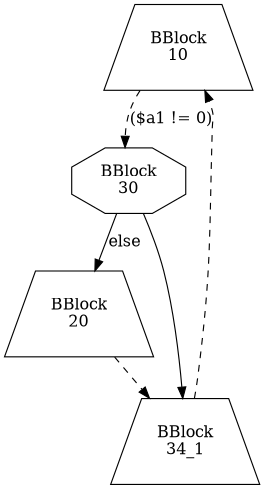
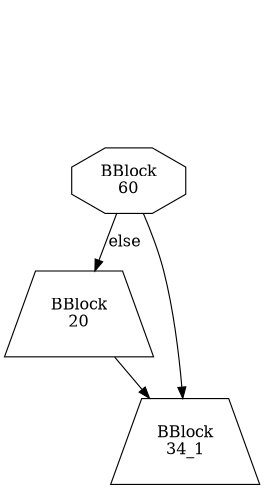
  digraph {
    node [shape=trapezium]
    edge [style=dashed]
-   n1 [label="BBlock\n10"]
-   n2 [label="BBlock\n30" shape=octagon]
+   n2 [label="BBlock\n60" shape=octagon]
    n3 [label="BBlock\n20"]
    n4 [label="BBlock\n34_1"]
-   n1 -> n2 [label="($a1 != 0)"]
    n2 -> n3 [label=else style=solid]
    n2 -> n4 [style=solid]
-   n3 -> n4
-   n4 -> n1
+   n3 -> n4 [style=solid]
  }
